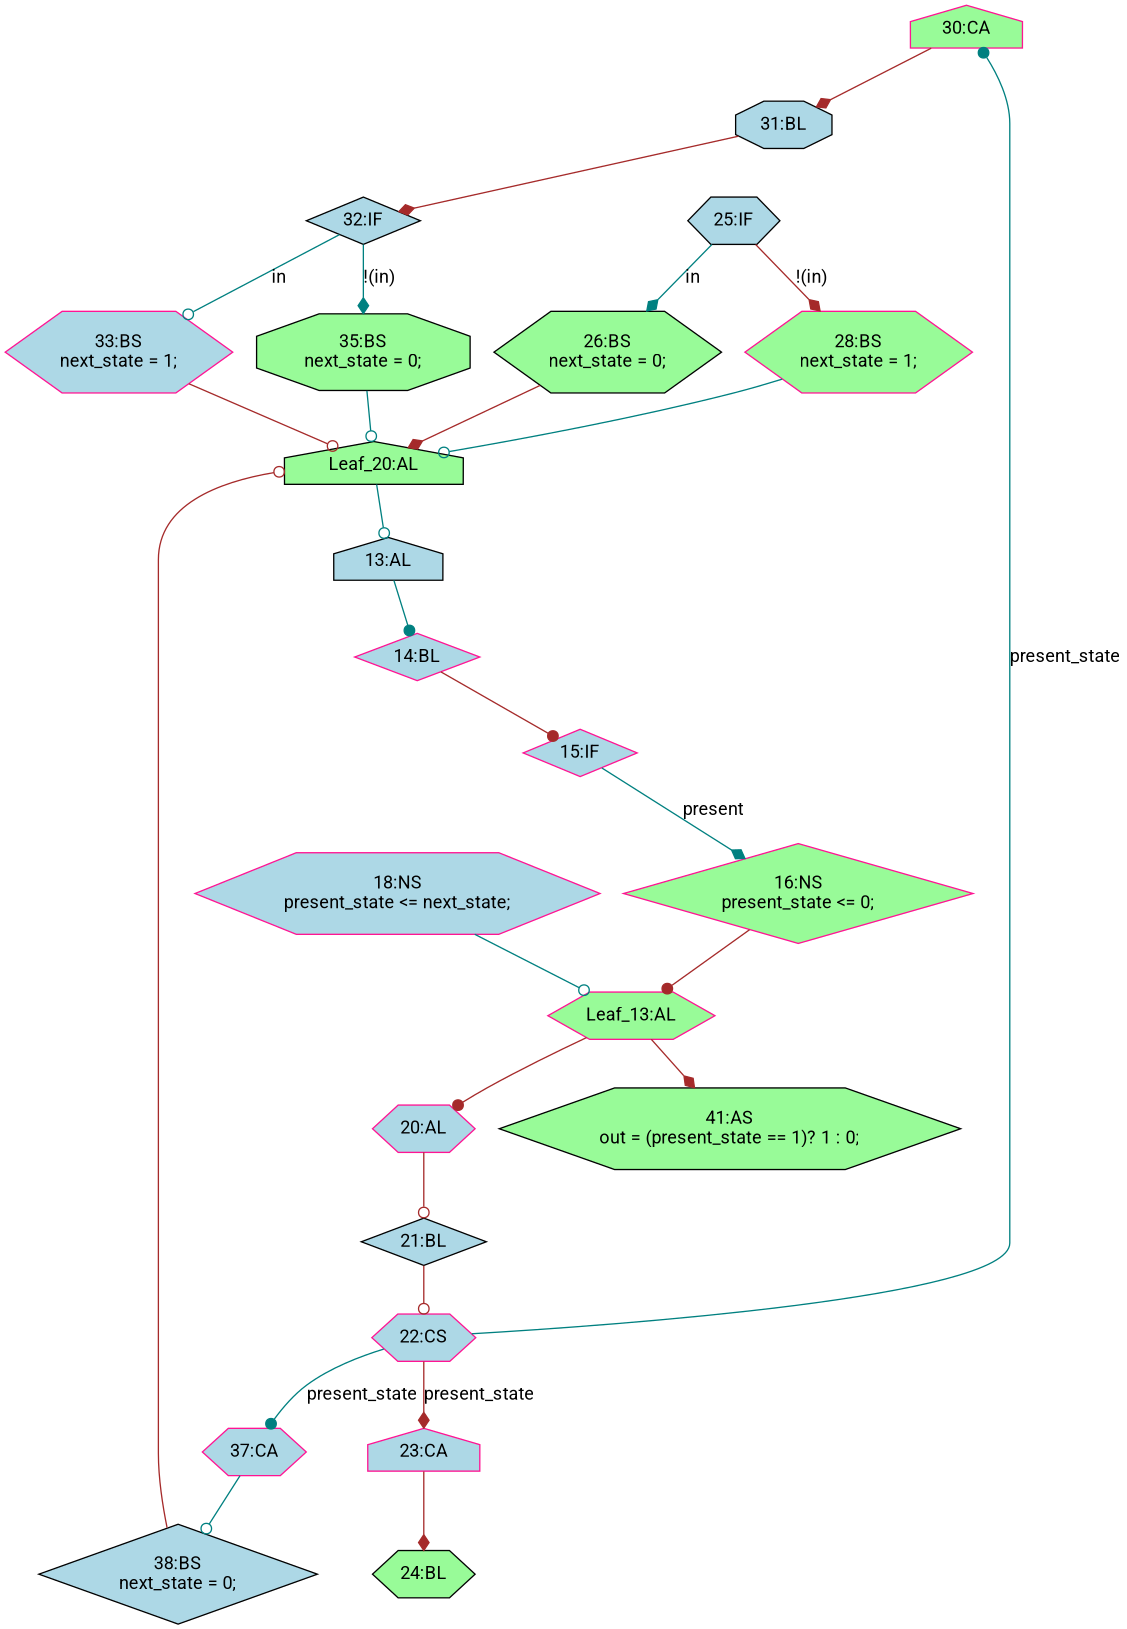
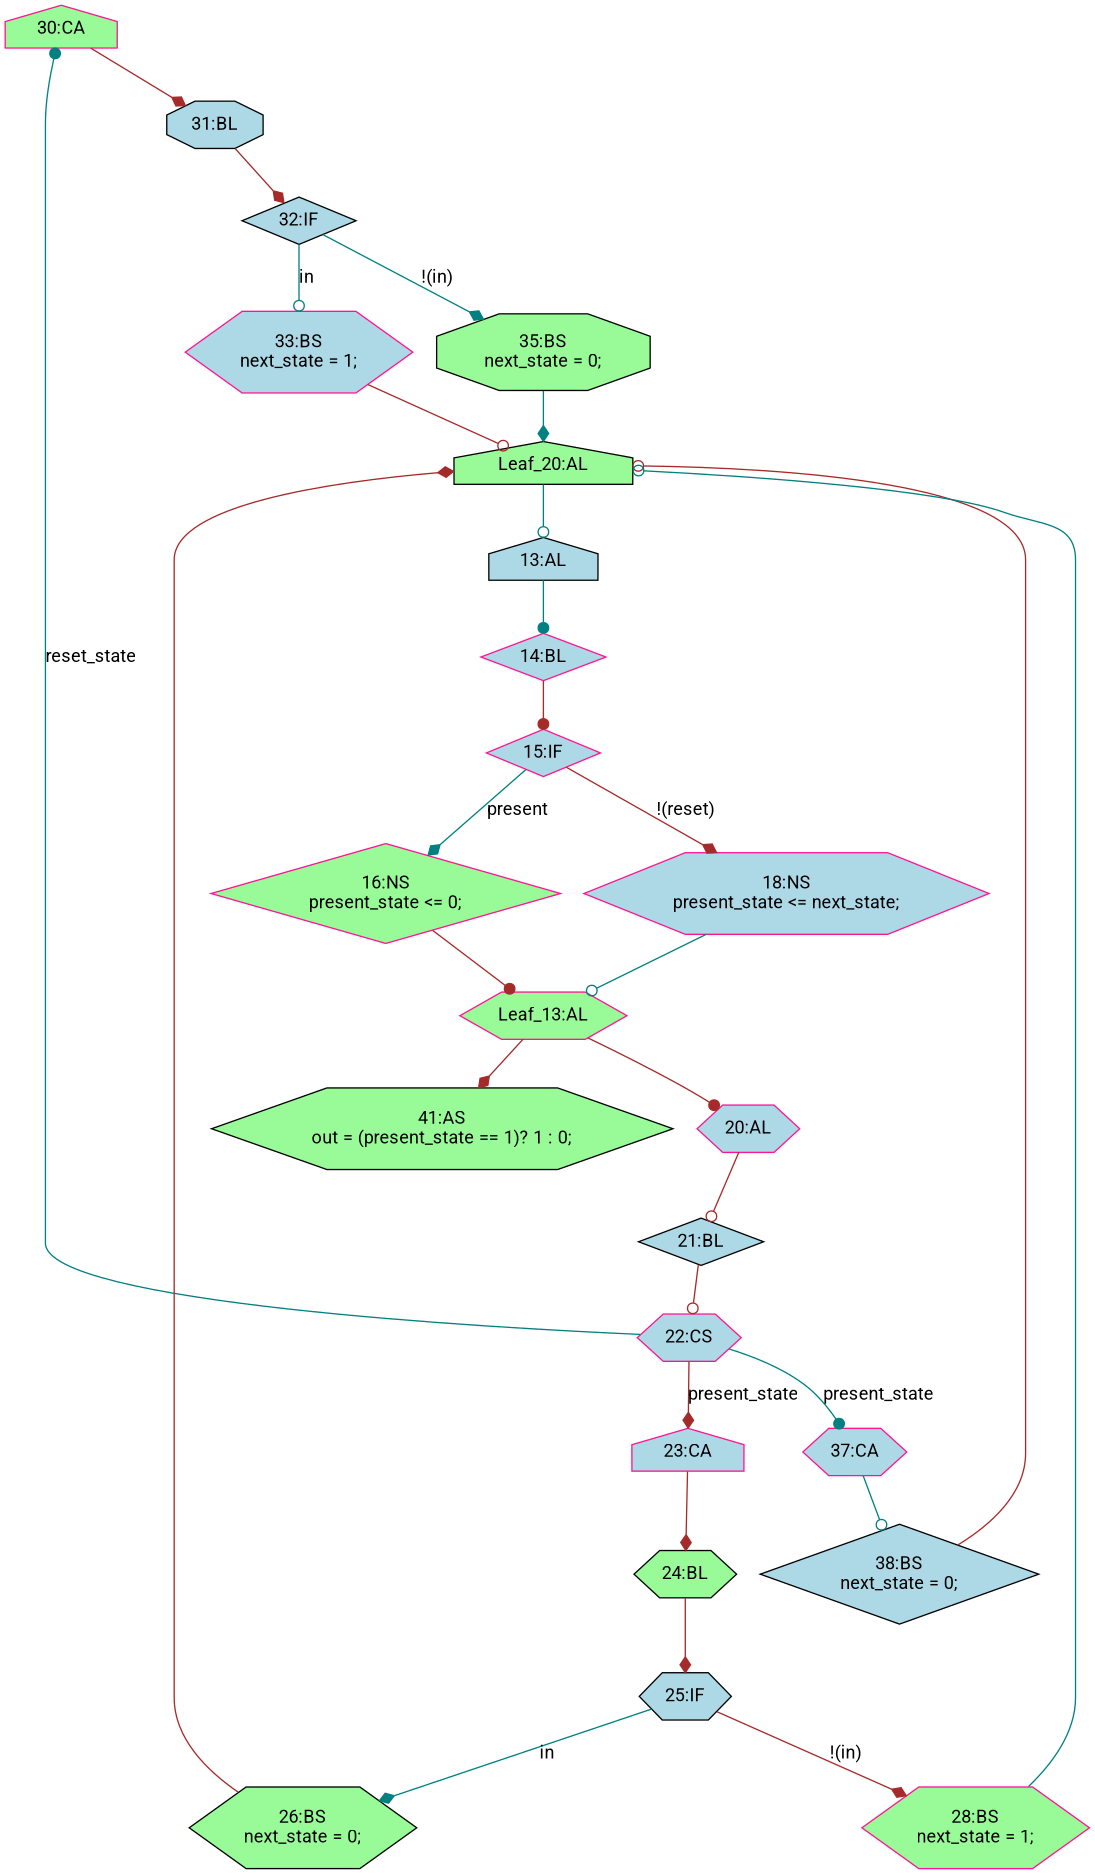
  strict digraph {
    fontname=Roboto
    node [color=deeppink fillcolor=lightblue fontname=Roboto shape=hexagon statements="[]" style=filled typ=BlockingSubstitution]
    edge [arrowhead=diamond color=brown cond="[]" fontname=Roboto lineno=None]
    n1 [ast="<pyverilog.vparser.ast.Case object at 0x7f4cb857f450>" fillcolor=palegreen label="30:CA" shape=house typ=Case]
    n2 [ast="<pyverilog.vparser.ast.Block object at 0x7f4cb7181610>" color=black label="31:BL" shape=octagon typ=Block]
    n3 [ast="<pyverilog.vparser.ast.IfStatement object at 0x7f4cb6de0650>" color=black label="32:IF" shape=diamond typ=IfStatement]
    n4 [ast="<pyverilog.vparser.ast.BlockingSubstitution object at 0x7f4cb6de0a50>" label="33:BS\nnext_state = 1;" statements="[<pyverilog.vparser.ast.BlockingSubstitution object at 0x7f4cb6de0a50>]"]
    n5 [ast="<pyverilog.vparser.ast.BlockingSubstitution object at 0x7f4cb85e8ad0>" color=black fillcolor=palegreen label="35:BS\nnext_state = 0;" shape=octagon statements="[<pyverilog.vparser.ast.BlockingSubstitution object at 0x7f4cb85e8ad0>]"]
    n6 [color=black def_var="['next_state']" fillcolor=palegreen label="Leaf_20:AL" shape=house statements="" typ=""]
    n7 [ast="<pyverilog.vparser.ast.BlockingSubstitution object at 0x7f4cb69d8cd0>" color=black label="38:BS\nnext_state = 0;" shape=diamond statements="[<pyverilog.vparser.ast.BlockingSubstitution object at 0x7f4cb69d8cd0>]"]
    n8 [ast="<pyverilog.vparser.ast.Always object at 0x7f4cb6d16810>" clk_sens=True color=black label="13:AL" sens="['clk']" shape=house typ=Always use_var="['reset', 'next_state']"]
    n9 [ast="<pyverilog.vparser.ast.Block object at 0x7f4cb6d16bd0>" label="14:BL" shape=diamond typ=Block]
    n10 [ast="<pyverilog.vparser.ast.Block object at 0x7f4cb6d71050>" color=black label="21:BL" shape=diamond typ=Block]
    n11 [ast="<pyverilog.vparser.ast.CaseStatement object at 0x7f4cb6de0e50>" label="22:CS" typ=CaseStatement]
    n12 [ast="<pyverilog.vparser.ast.Case object at 0x7f4cb6d7dc50>" label="23:CA" shape=house typ=Case]
    n13 [ast="<pyverilog.vparser.ast.Case object at 0x7f4cb6d86550>" label="37:CA" typ=Case]
    n14 [ast="<pyverilog.vparser.ast.Block object at 0x7f4cb6d7d6d0>" color=black fillcolor=palegreen label="24:BL" typ=Block]
    n15 [ast="<pyverilog.vparser.ast.BlockingSubstitution object at 0x7f4cb6d66550>" fillcolor=palegreen label="28:BS\nnext_state = 1;" statements="[<pyverilog.vparser.ast.BlockingSubstitution object at 0x7f4cb6d66550>]"]
    n16 [ast="<pyverilog.vparser.ast.IfStatement object at 0x7f4cb6d66150>" color=black label="25:IF" typ=IfStatement]
    n17 [ast="<pyverilog.vparser.ast.BlockingSubstitution object at 0x7f4cb6d66450>" color=black fillcolor=palegreen label="26:BS\nnext_state = 0;" statements="[<pyverilog.vparser.ast.BlockingSubstitution object at 0x7f4cb6d66450>]"]
    n18 [ast="<pyverilog.vparser.ast.IfStatement object at 0x7f4cb6d63890>" label="15:IF" shape=diamond typ=IfStatement]
    n19 [ast="<pyverilog.vparser.ast.NonblockingSubstitution object at 0x7f4cb6d0e550>" label="18:NS\npresent_state <= next_state;" statements="[<pyverilog.vparser.ast.NonblockingSubstitution object at 0x7f4cb6d0e550>]" typ=NonblockingSubstitution]
    n20 [ast="<pyverilog.vparser.ast.NonblockingSubstitution object at 0x7f4cb6d63e10>" fillcolor=palegreen label="16:NS\npresent_state <= 0;" shape=diamond statements="[<pyverilog.vparser.ast.NonblockingSubstitution object at 0x7f4cb6d63e10>]" typ=NonblockingSubstitution]
    n21 [def_var="['present_state']" fillcolor=palegreen label="Leaf_13:AL" statements="" typ=""]
    n22 [ast="<pyverilog.vparser.ast.Assign object at 0x7f4cb69d8bd0>" color=black def_var="['out']" fillcolor=palegreen label="41:AS\nout = (present_state == 1)? 1 : 0;" typ=Assign use_var="['present_state']"]
    n23 [ast="<pyverilog.vparser.ast.Always object at 0x7f4cb6d71250>" clk_sens=False label="20:AL" sens="['present_state', 'in']" typ=Always use_var="['present_state', 'in']"]
    n1 -> n2
    n2 -> n3
    n3 -> n4 [arrowhead=odot color=teal cond="['in']" label=in lineno=32]
    n3 -> n5 [color=teal cond="['in']" label="!(in)" lineno=32]
    n4 -> n6 [arrowhead=odot]
-   n5 -> n6 [arrowhead=odot color=teal]
+   n5 -> n6 [color=teal]
    n6 -> n8 [arrowhead=odot color=teal cond="" lineno=""]
    n7 -> n6 [arrowhead=odot]
    n8 -> n9 [arrowhead=dot color=teal]
    n9 -> n18 [arrowhead=dot]
    n10 -> n11 [arrowhead=odot]
-   n11 -> n1 [arrowhead=dot color=teal cond="['present_state']" label=present_state lineno=22]
+   n11 -> n1 [arrowhead=dot color=teal cond="['present_state']" label=reset_state lineno=22]
    n11 -> n12 [cond="['present_state']" label=present_state lineno=22]
    n11 -> n13 [arrowhead=dot color=teal cond="['present_state']" label=present_state lineno=22]
    n12 -> n14
    n13 -> n7 [arrowhead=odot color=teal]
+   n14 -> n16
    n15 -> n6 [arrowhead=odot color=teal]
    n16 -> n15 [cond="['in']" label="!(in)" lineno=25]
    n16 -> n17 [color=teal cond="['in']" label=in lineno=25]
    n17 -> n6
+   n18 -> n19 [cond="['reset']" label="!(reset)" lineno=15]
    n18 -> n20 [color=teal cond="['reset']" label=present lineno=15]
    n19 -> n21 [arrowhead=odot color=teal]
    n20 -> n21 [arrowhead=dot]
    n21 -> n22 [cond="" lineno=""]
    n21 -> n23 [arrowhead=dot cond="" lineno=""]
    n23 -> n10 [arrowhead=odot]
  }
